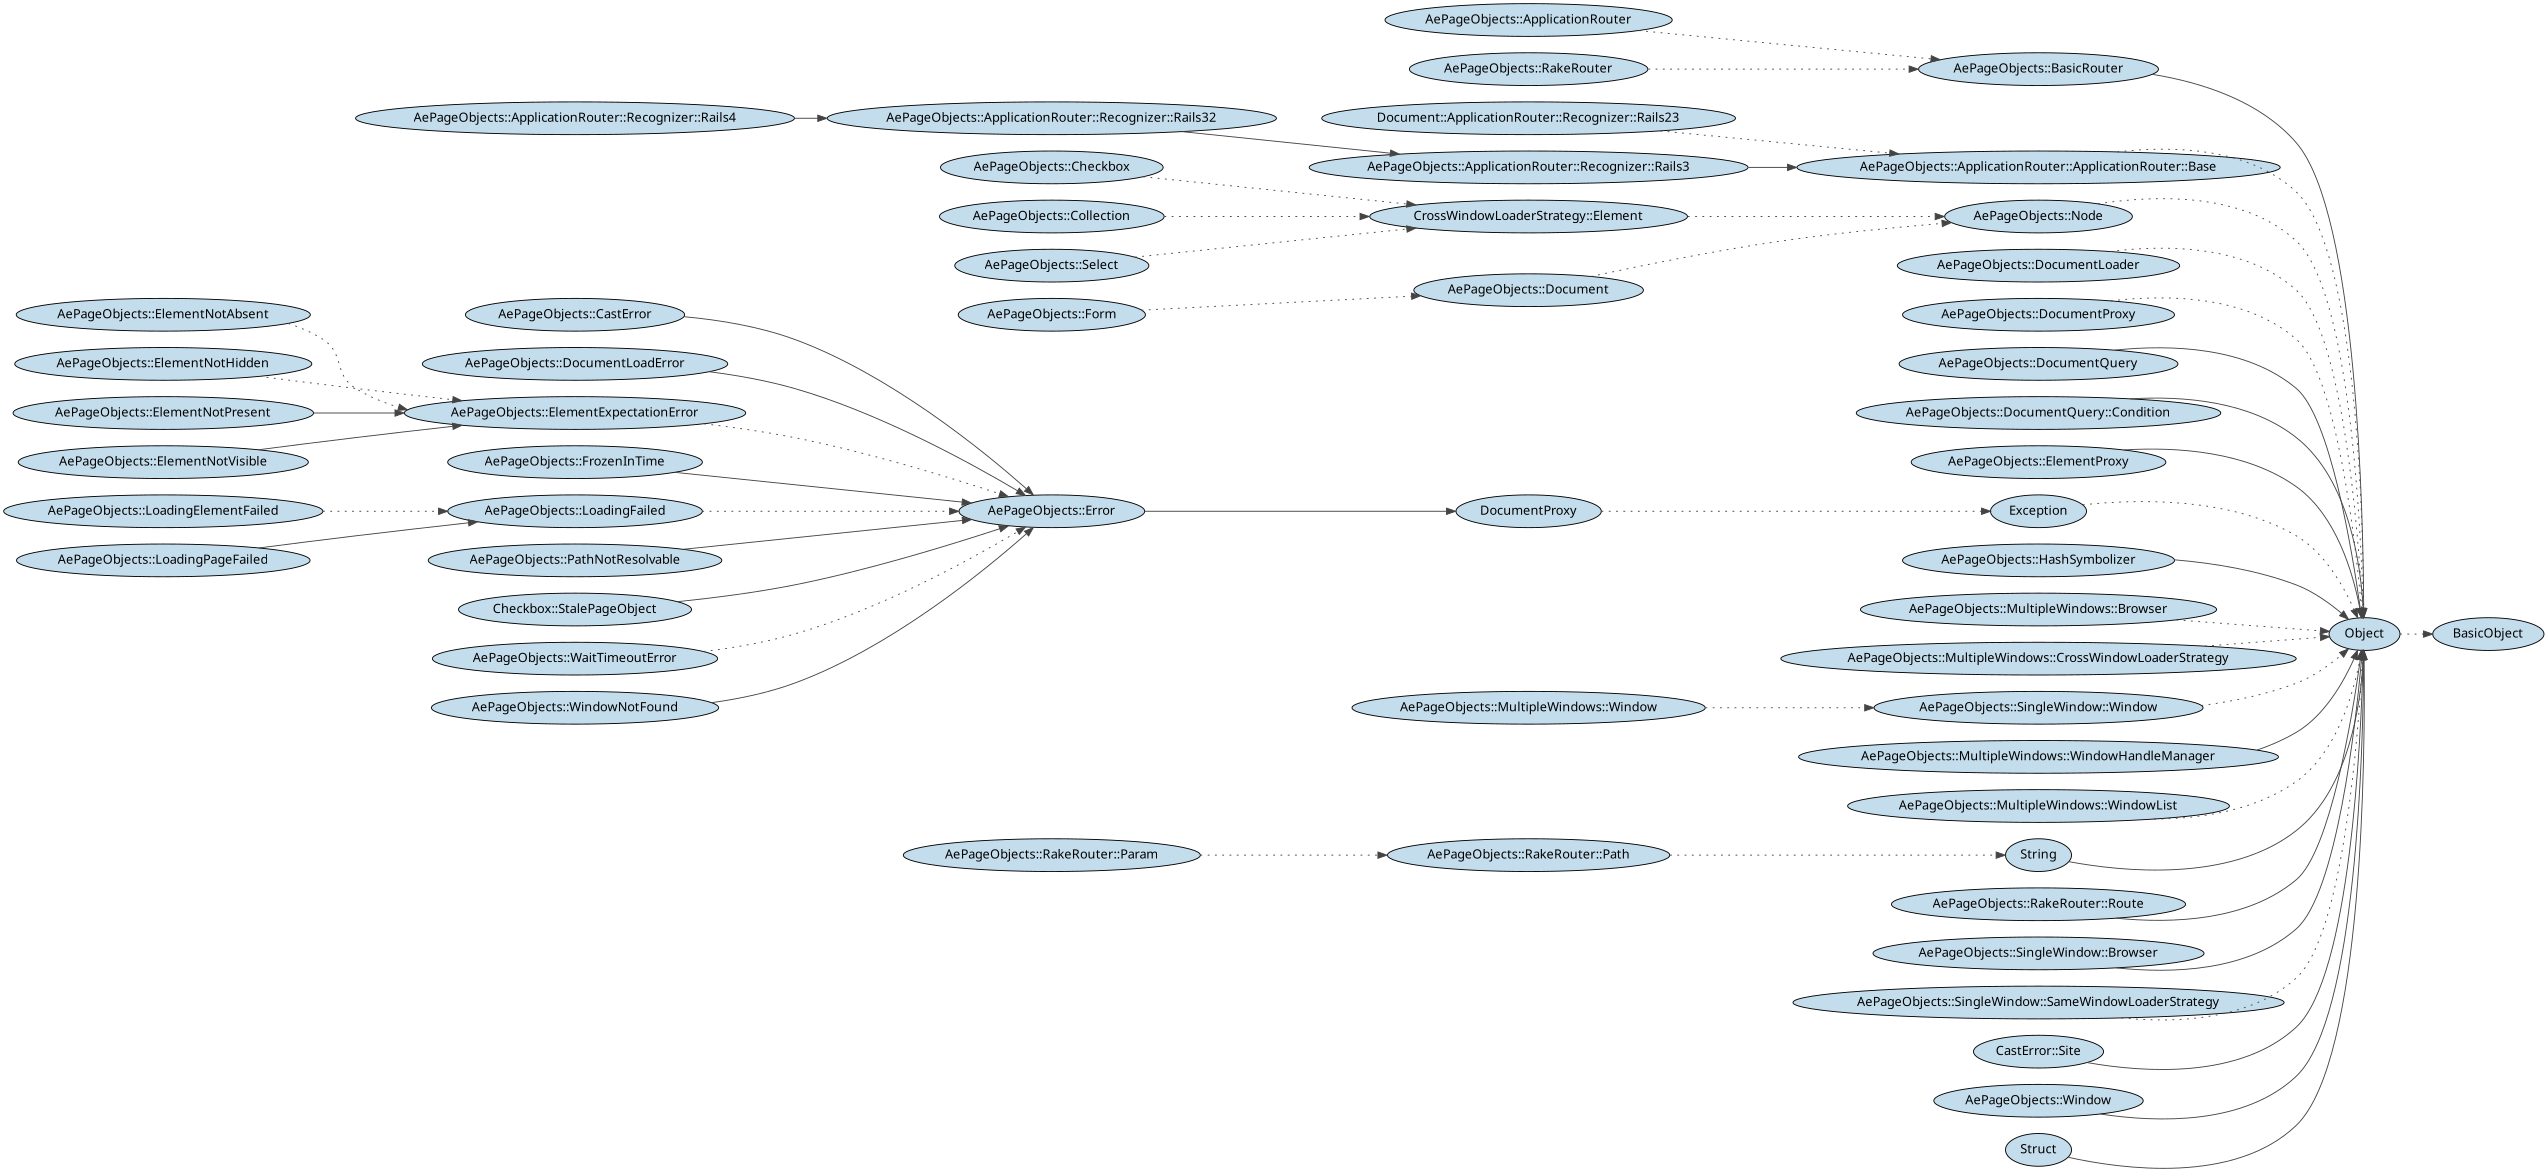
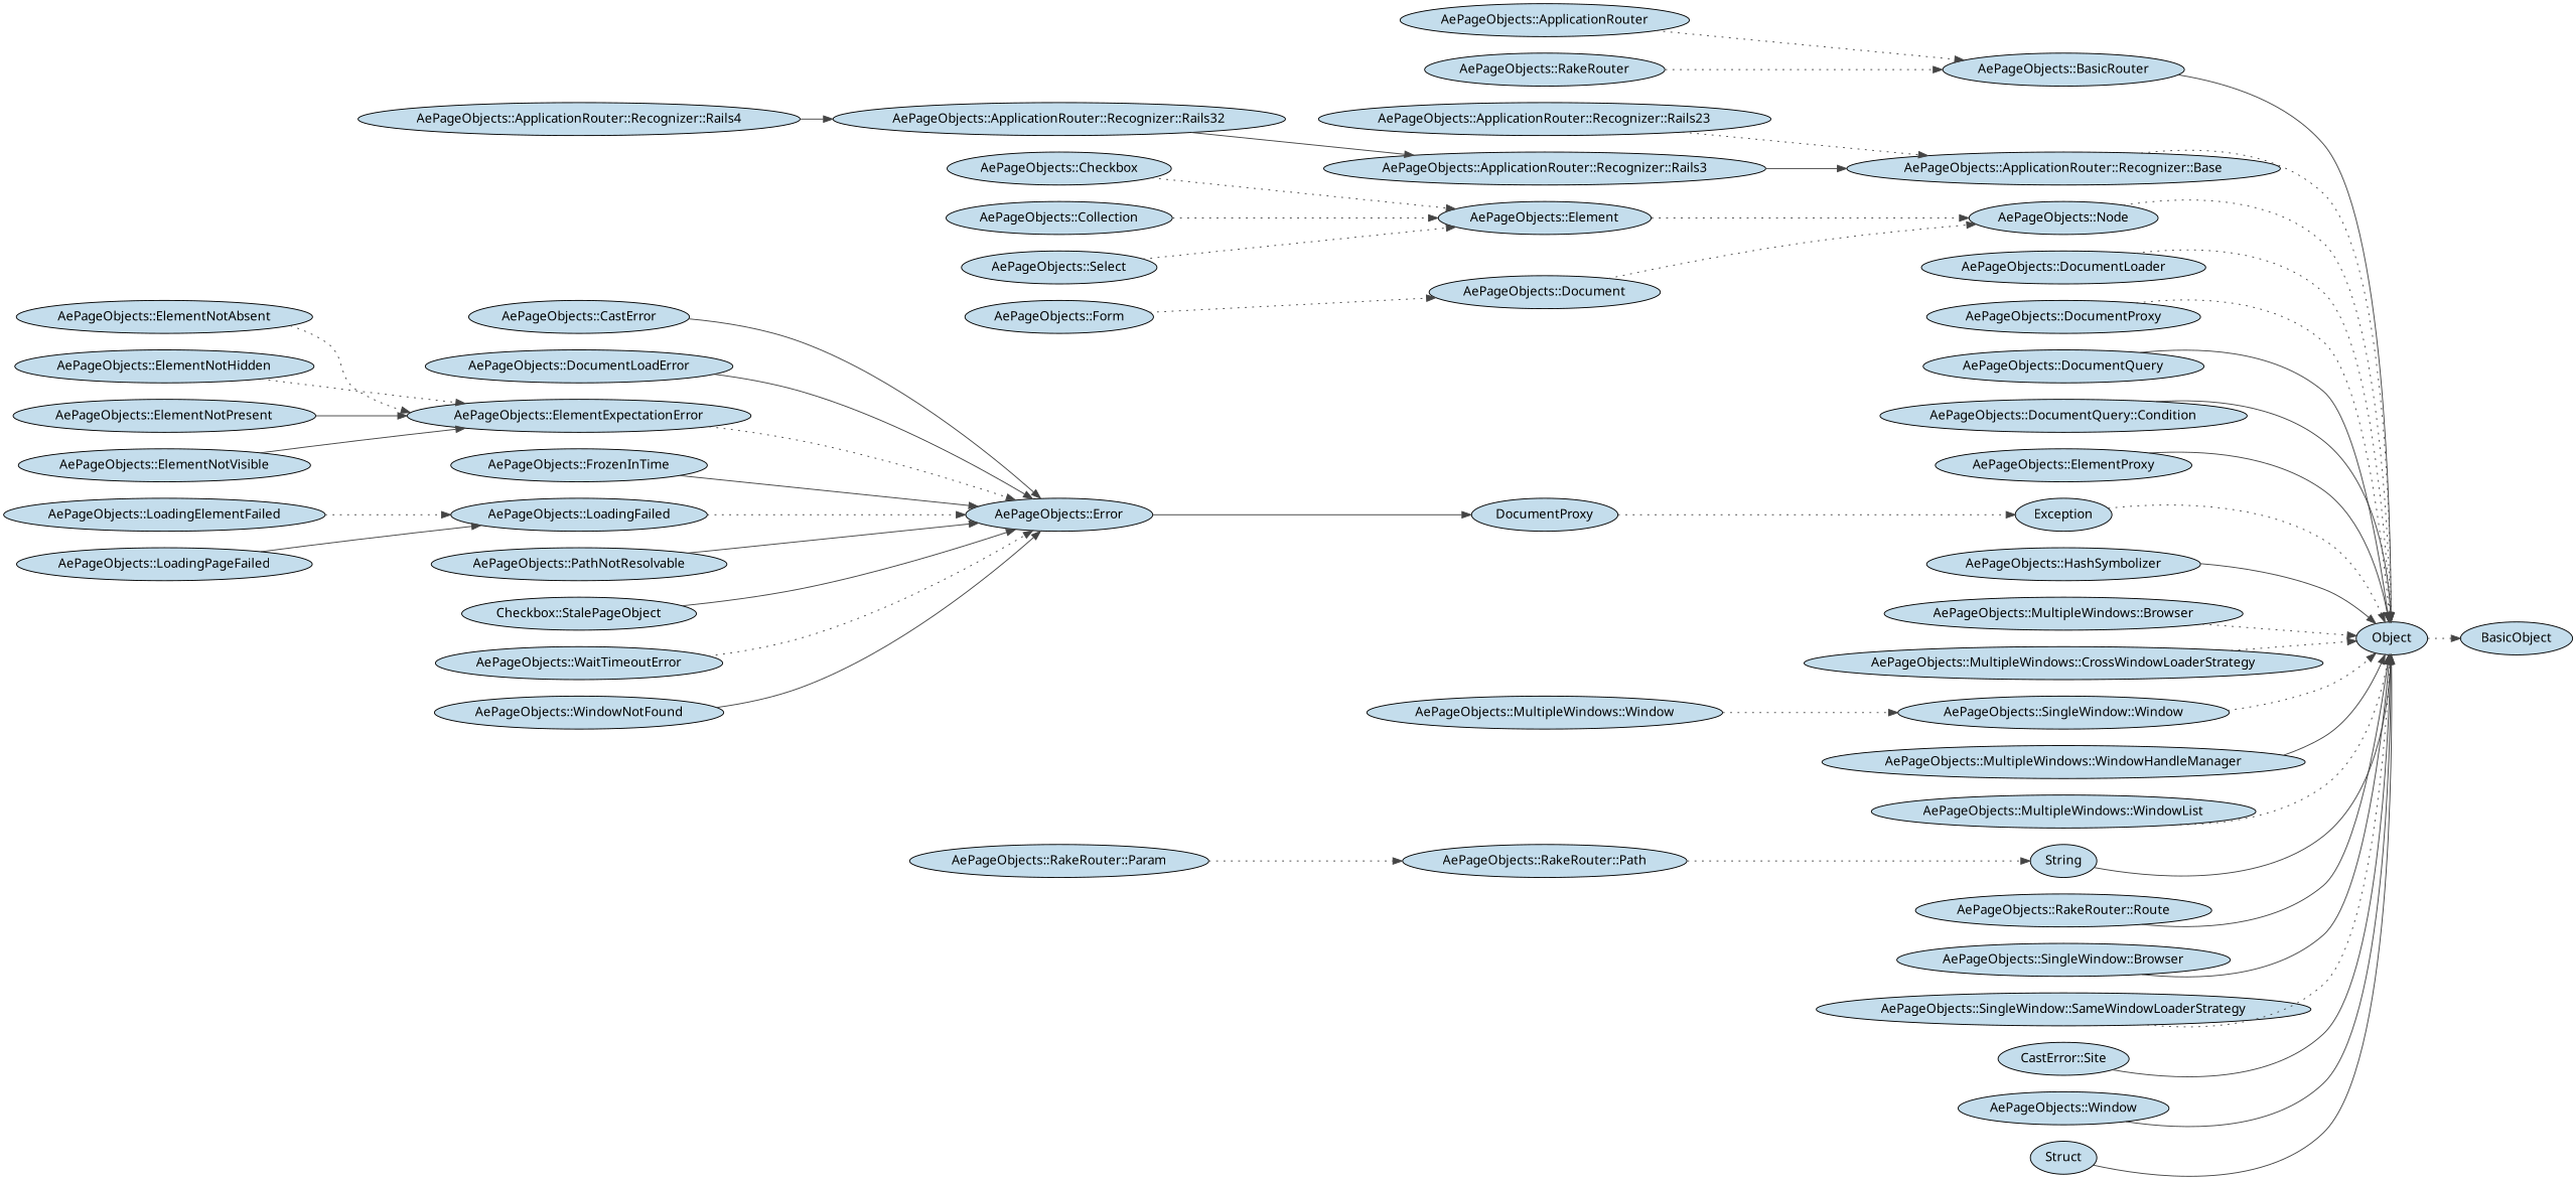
  digraph {
    rankdir=LR
    node [fillcolor="#c4ddec" fontname="Helvetica Neue" style=filled]
    edge [color="#444444" style=dotted]
    n1 [label="AePageObjects::ApplicationRouter"]
    n2 [label="AePageObjects::BasicRouter"]
    n3 [label=Object]
-   n4 [label="AePageObjects::ApplicationRouter::ApplicationRouter::Base"]
+   n4 [label="AePageObjects::ApplicationRouter::Recognizer::Base"]
    BasicObject
-   n6 [label="Document::ApplicationRouter::Recognizer::Rails23"]
+   n6 [label="AePageObjects::ApplicationRouter::Recognizer::Rails23"]
    n7 [label="AePageObjects::ApplicationRouter::Recognizer::Rails3"]
    n8 [label="AePageObjects::ApplicationRouter::Recognizer::Rails32"]
    n9 [label="AePageObjects::ApplicationRouter::Recognizer::Rails4"]
    n10 [label="AePageObjects::CastError"]
    n11 [label="AePageObjects::Error"]
    n12 [label=DocumentProxy]
    n13 [label="AePageObjects::Checkbox"]
-   n14 [label="CrossWindowLoaderStrategy::Element"]
+   n14 [label="AePageObjects::Element"]
    n15 [label="AePageObjects::Node"]
    n16 [label="AePageObjects::Collection"]
    n17 [label="AePageObjects::Document"]
    n18 [label="AePageObjects::DocumentLoadError"]
    n19 [label="AePageObjects::DocumentLoader"]
    n20 [label="AePageObjects::DocumentProxy"]
    n21 [label="AePageObjects::DocumentQuery"]
    n22 [label="AePageObjects::DocumentQuery::Condition"]
    n23 [label="AePageObjects::ElementExpectationError"]
    n24 [label="AePageObjects::ElementNotAbsent"]
    n25 [label="AePageObjects::ElementNotHidden"]
    n26 [label="AePageObjects::ElementNotPresent"]
    n27 [label="AePageObjects::ElementNotVisible"]
    n28 [label="AePageObjects::ElementProxy"]
    n29 [label=Exception]
    n30 [label="AePageObjects::Form"]
    n31 [label="AePageObjects::FrozenInTime"]
    n32 [label="AePageObjects::HashSymbolizer"]
    n33 [label="AePageObjects::LoadingElementFailed"]
    n34 [label="AePageObjects::LoadingFailed"]
    n35 [label="AePageObjects::LoadingPageFailed"]
    n36 [label="AePageObjects::MultipleWindows::Browser"]
    n37 [label="AePageObjects::MultipleWindows::CrossWindowLoaderStrategy"]
    n38 [label="AePageObjects::MultipleWindows::Window"]
    n39 [label="AePageObjects::SingleWindow::Window"]
    n40 [label="AePageObjects::MultipleWindows::WindowHandleManager"]
    n41 [label="AePageObjects::MultipleWindows::WindowList"]
    n42 [label="AePageObjects::PathNotResolvable"]
    n43 [label="AePageObjects::RakeRouter"]
    n44 [label="AePageObjects::RakeRouter::Param"]
    n45 [label="AePageObjects::RakeRouter::Path"]
    n46 [label=String]
    n47 [label="AePageObjects::RakeRouter::Route"]
    n48 [label="AePageObjects::Select"]
    n49 [label="AePageObjects::SingleWindow::Browser"]
    n50 [label="AePageObjects::SingleWindow::SameWindowLoaderStrategy"]
    n51 [label="CastError::Site"]
    n52 [label="Checkbox::StalePageObject"]
    n53 [label="AePageObjects::WaitTimeoutError"]
    n54 [label="AePageObjects::Window"]
    n55 [label="AePageObjects::WindowNotFound"]
    n56 [label=Struct]
    n1 -> n2
    n2 -> n3 [style=solid]
    n3 -> BasicObject
    n4 -> n3
    n6 -> n4
    n7 -> n4 [style=solid]
    n8 -> n7 [style=solid]
    n9 -> n8 [style=solid]
    n10 -> n11 [style=solid]
    n11 -> n12 [style=solid]
    n12 -> n29
    n13 -> n14
    n14 -> n15
    n15 -> n3
    n16 -> n14
    n17 -> n15
    n18 -> n11 [style=solid]
    n19 -> n3
    n20 -> n3
    n21 -> n3 [style=solid]
    n22 -> n3 [style=solid]
    n23 -> n11
    n24 -> n23
    n25 -> n23
    n26 -> n23 [style=solid]
    n27 -> n23 [style=solid]
    n28 -> n3 [style=solid]
    n29 -> n3
    n30 -> n17
    n31 -> n11 [style=solid]
    n32 -> n3 [style=solid]
    n33 -> n34
    n34 -> n11
    n35 -> n34 [style=solid]
    n36 -> n3
    n37 -> n3
    n38 -> n39
    n39 -> n3
    n40 -> n3 [style=solid]
    n41 -> n3
    n42 -> n11 [style=solid]
    n43 -> n2
    n44 -> n45
    n45 -> n46
    n46 -> n3 [style=solid]
    n47 -> n3 [style=solid]
    n48 -> n14
    n49 -> n3 [style=solid]
    n50 -> n3
    n51 -> n3 [style=solid]
    n52 -> n11 [style=solid]
    n53 -> n11
    n54 -> n3 [style=solid]
    n55 -> n11 [style=solid]
    n56 -> n3 [style=solid]
  }
